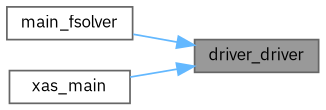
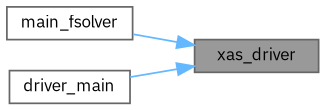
  digraph {
    fontname="IBM Plex Sans"
    rankdir=RL
    node [color=grey40 fillcolor=white fontname="IBM Plex Sans" fontsize=10 shape=box style=filled]
    edge [color=steelblue1 dir=back fontname="IBM Plex Sans" fontsize=10 labelfontname=Helvetica labelfontsize=10 style=solid]
-   n1 [color=gray40 fillcolor=grey60 fontcolor=black height=0.2 label=driver_driver width=0.4]
+   n1 [color=gray40 fillcolor=grey60 fontcolor=black height=0.2 label=xas_driver width=0.4]
    n2 [height=0.2 label=main_fsolver width=0.4]
-   n3 [height=0.2 label=xas_main width=0.4]
+   n3 [height=0.2 label=driver_main width=0.4]
    n1 -> n2
    n1 -> n3
  }
